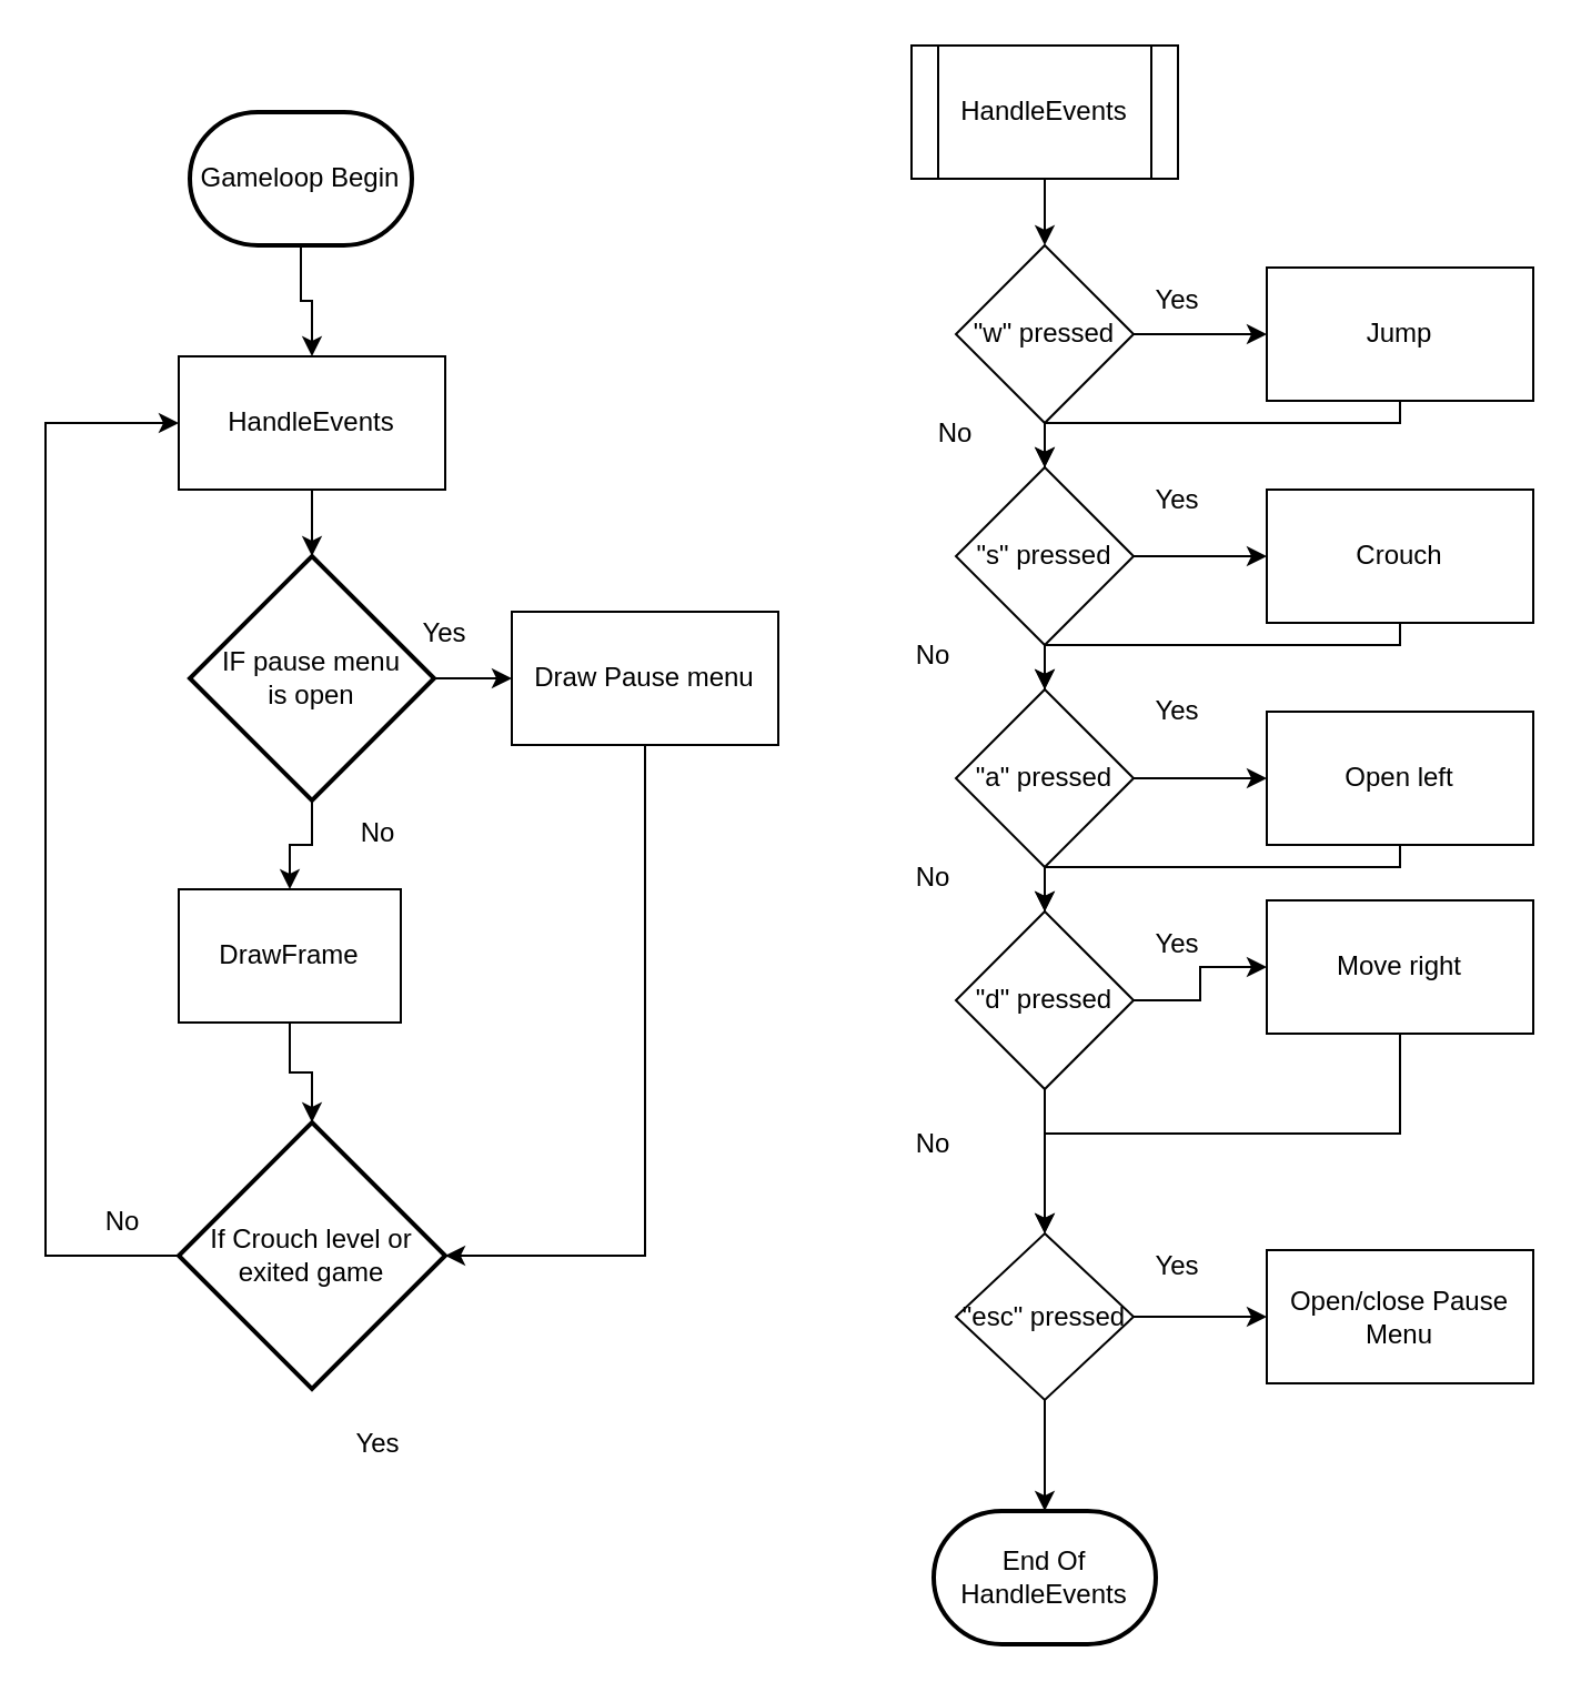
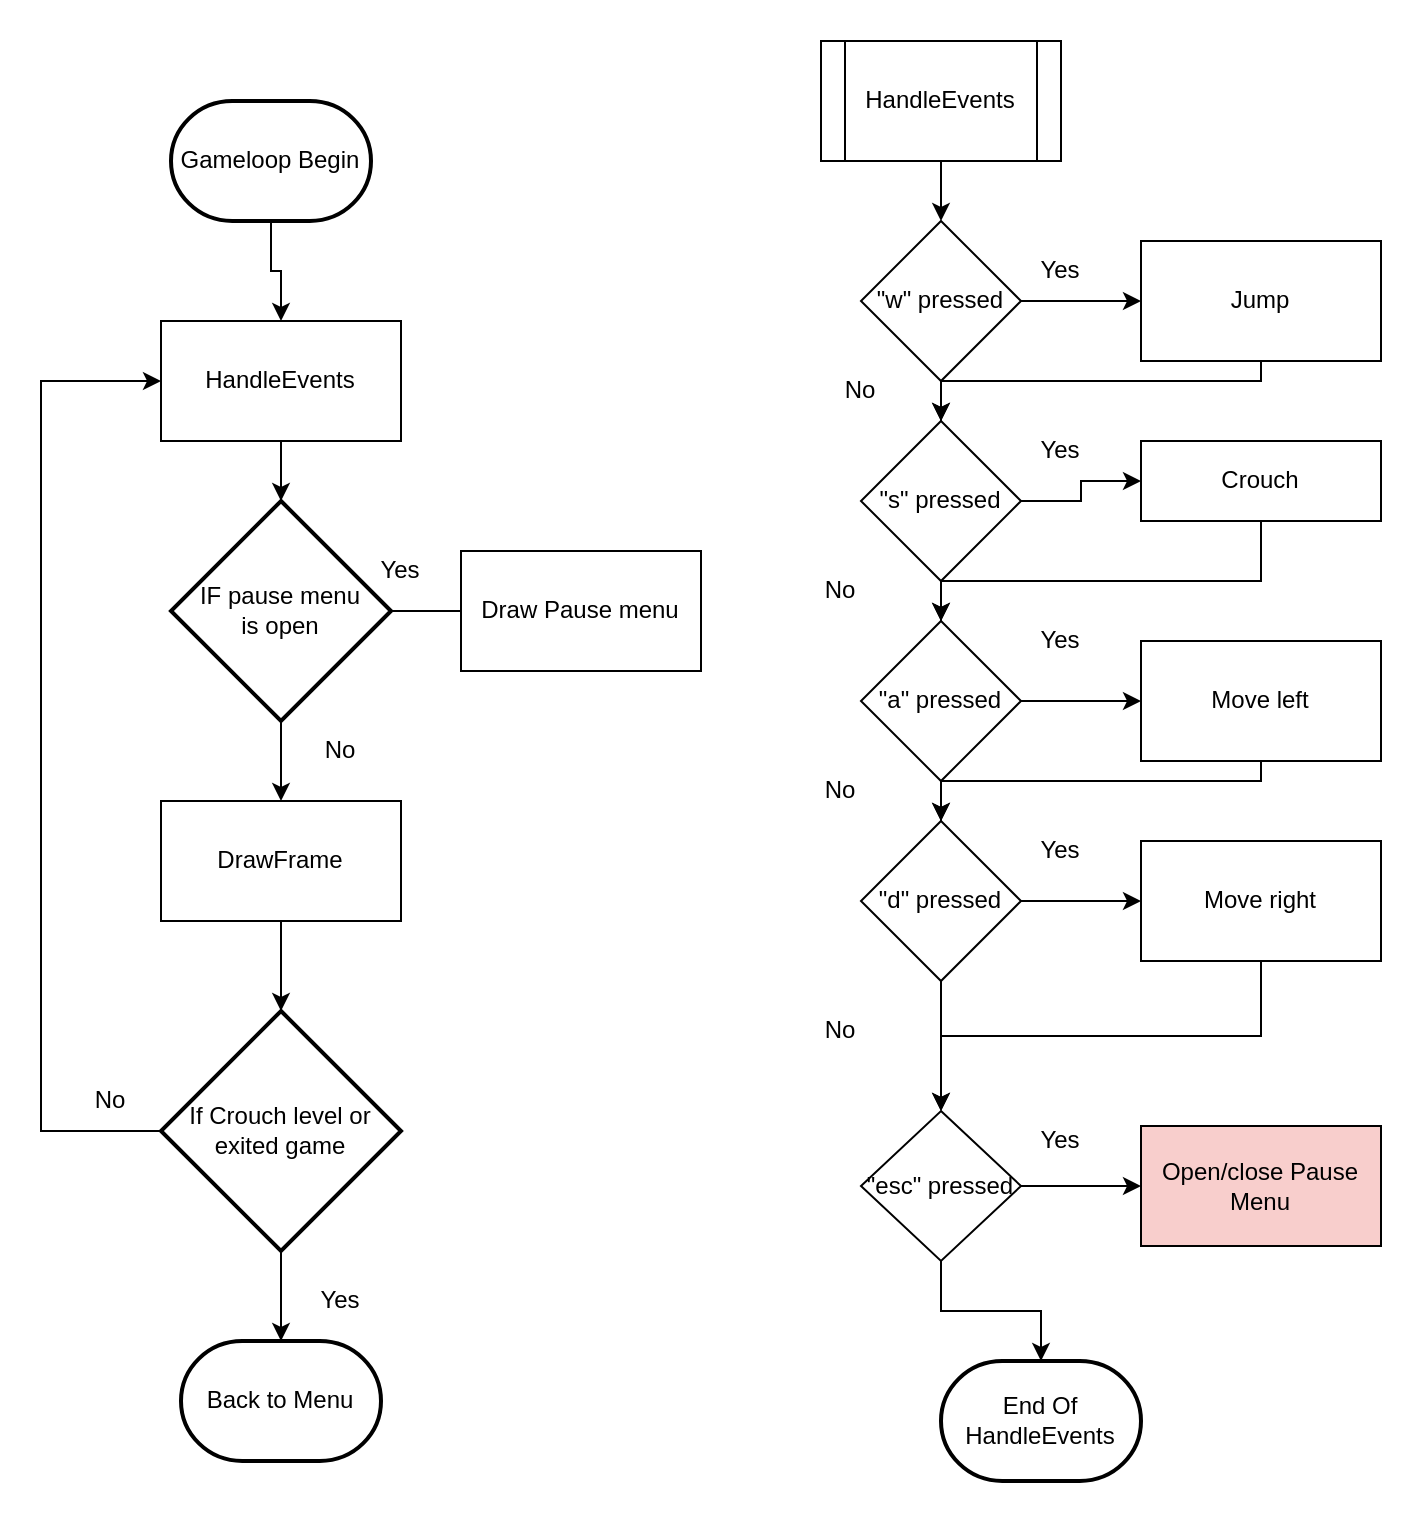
  <mxCell id="0" />
  <mxCell id="1" parent="0" />
  <mxCell id="2" value="" style="edgeStyle=orthogonalEdgeStyle;rounded=0;orthogonalLoop=1;jettySize=auto;html=1;" edge="1" parent="1" source="3" target="6"><mxGeometry relative="1" as="geometry" /></mxCell>
  <mxCell id="3" value="&lt;span style=&quot;&quot;&gt;HandleEvents&lt;/span&gt;" style="shape=process;whiteSpace=wrap;html=1;backgroundOutline=1;" vertex="1" parent="1"><mxGeometry x="410" y="20" width="120" height="60" as="geometry" /></mxCell>
  <mxCell id="4" value="" style="edgeStyle=orthogonalEdgeStyle;rounded=0;orthogonalLoop=1;jettySize=auto;html=1;" edge="1" parent="1" source="6" target="8"><mxGeometry relative="1" as="geometry" /></mxCell>
  <mxCell id="5" value="" style="edgeStyle=orthogonalEdgeStyle;rounded=0;orthogonalLoop=1;jettySize=auto;html=1;" edge="1" parent="1" source="6" target="11"><mxGeometry relative="1" as="geometry" /></mxCell>
  <mxCell id="6" value="&quot;w&quot; pressed" style="rhombus;whiteSpace=wrap;html=1;" vertex="1" parent="1"><mxGeometry x="430" y="110" width="80" height="80" as="geometry" /></mxCell>
  <mxCell id="7" style="edgeStyle=orthogonalEdgeStyle;rounded=0;orthogonalLoop=1;jettySize=auto;html=1;exitX=0.5;exitY=1;exitDx=0;exitDy=0;entryX=0.5;entryY=0;entryDx=0;entryDy=0;" edge="1" parent="1" source="8" target="11"><mxGeometry relative="1" as="geometry"><Array as="points"><mxPoint x="630" y="190" /><mxPoint x="470" y="190" /></Array></mxGeometry></mxCell>
  <mxCell id="8" value="Jump" style="whiteSpace=wrap;html=1;" vertex="1" parent="1"><mxGeometry x="570" y="120" width="120" height="60" as="geometry" /></mxCell>
  <mxCell id="9" value="" style="edgeStyle=orthogonalEdgeStyle;rounded=0;orthogonalLoop=1;jettySize=auto;html=1;" edge="1" parent="1" source="11" target="13"><mxGeometry relative="1" as="geometry" /></mxCell>
  <mxCell id="10" value="" style="edgeStyle=orthogonalEdgeStyle;rounded=0;orthogonalLoop=1;jettySize=auto;html=1;" edge="1" parent="1" source="11" target="16"><mxGeometry relative="1" as="geometry" /></mxCell>
  <mxCell id="11" value="&quot;s&quot; pressed" style="rhombus;whiteSpace=wrap;html=1;" vertex="1" parent="1"><mxGeometry x="430" y="210" width="80" height="80" as="geometry" /></mxCell>
  <mxCell id="12" style="edgeStyle=orthogonalEdgeStyle;rounded=0;orthogonalLoop=1;jettySize=auto;html=1;exitX=0.5;exitY=1;exitDx=0;exitDy=0;" edge="1" parent="1" source="13"><mxGeometry relative="1" as="geometry"><mxPoint x="470" y="310" as="targetPoint" /><Array as="points"><mxPoint x="630" y="290" /><mxPoint x="470" y="290" /></Array></mxGeometry></mxCell>
- <mxCell id="13" value="Crouch" style="whiteSpace=wrap;html=1;" vertex="1" parent="1"><mxGeometry x="570" y="220" width="120" height="60" as="geometry" /></mxCell>
+ <mxCell id="13" value="Crouch" style="whiteSpace=wrap;html=1;" vertex="1" parent="1"><mxGeometry x="570" y="220" width="120" height="40" as="geometry" /></mxCell>
  <mxCell id="14" value="" style="edgeStyle=orthogonalEdgeStyle;rounded=0;orthogonalLoop=1;jettySize=auto;html=1;" edge="1" parent="1" source="16" target="18"><mxGeometry relative="1" as="geometry" /></mxCell>
  <mxCell id="15" value="" style="edgeStyle=orthogonalEdgeStyle;rounded=0;orthogonalLoop=1;jettySize=auto;html=1;" edge="1" parent="1" source="16" target="21"><mxGeometry relative="1" as="geometry" /></mxCell>
  <mxCell id="16" value="&quot;a&quot; pressed" style="rhombus;whiteSpace=wrap;html=1;" vertex="1" parent="1"><mxGeometry x="430" y="310" width="80" height="80" as="geometry" /></mxCell>
  <mxCell id="17" style="edgeStyle=orthogonalEdgeStyle;rounded=0;orthogonalLoop=1;jettySize=auto;html=1;exitX=0.5;exitY=1;exitDx=0;exitDy=0;" edge="1" parent="1" source="18"><mxGeometry relative="1" as="geometry"><mxPoint x="470" y="410" as="targetPoint" /><Array as="points"><mxPoint x="630" y="390" /><mxPoint x="470" y="390" /></Array></mxGeometry></mxCell>
- <mxCell id="18" value="Open left" style="whiteSpace=wrap;html=1;" vertex="1" parent="1"><mxGeometry x="570" y="320" width="120" height="60" as="geometry" /></mxCell>
+ <mxCell id="18" value="Move left" style="whiteSpace=wrap;html=1;" vertex="1" parent="1"><mxGeometry x="570" y="320" width="120" height="60" as="geometry" /></mxCell>
  <mxCell id="19" value="" style="edgeStyle=orthogonalEdgeStyle;rounded=0;orthogonalLoop=1;jettySize=auto;html=1;" edge="1" parent="1" source="21" target="23"><mxGeometry relative="1" as="geometry" /></mxCell>
  <mxCell id="20" value="" style="edgeStyle=orthogonalEdgeStyle;rounded=0;orthogonalLoop=1;jettySize=auto;html=1;" edge="1" parent="1" source="21" target="26"><mxGeometry relative="1" as="geometry" /></mxCell>
  <mxCell id="21" value="&quot;d&quot; pressed" style="rhombus;whiteSpace=wrap;html=1;" vertex="1" parent="1"><mxGeometry x="430" y="410" width="80" height="80" as="geometry" /></mxCell>
  <mxCell id="22" style="edgeStyle=orthogonalEdgeStyle;rounded=0;orthogonalLoop=1;jettySize=auto;html=1;exitX=0.5;exitY=1;exitDx=0;exitDy=0;entryX=0.5;entryY=0;entryDx=0;entryDy=0;" edge="1" parent="1" source="23" target="26"><mxGeometry relative="1" as="geometry" /></mxCell>
- <mxCell id="23" value="Move right" style="whiteSpace=wrap;html=1;" vertex="1" parent="1"><mxGeometry x="570" y="405" width="120" height="60" as="geometry" /></mxCell>
+ <mxCell id="23" value="Move right" style="whiteSpace=wrap;html=1;" vertex="1" parent="1"><mxGeometry x="570" y="420" width="120" height="60" as="geometry" /></mxCell>
  <mxCell id="24" value="" style="edgeStyle=orthogonalEdgeStyle;rounded=0;orthogonalLoop=1;jettySize=auto;html=1;" edge="1" parent="1" source="26" target="27"><mxGeometry relative="1" as="geometry" /></mxCell>
  <mxCell id="25" style="edgeStyle=orthogonalEdgeStyle;rounded=0;orthogonalLoop=1;jettySize=auto;html=1;entryX=0.5;entryY=0;entryDx=0;entryDy=0;entryPerimeter=0;" edge="1" parent="1" source="26" target="56"><mxGeometry relative="1" as="geometry" /></mxCell>
  <mxCell id="26" value="&quot;esc&quot; pressed" style="rhombus;whiteSpace=wrap;html=1;" vertex="1" parent="1"><mxGeometry x="430" y="555" width="80" height="75" as="geometry" /></mxCell>
- <mxCell id="27" value="Open/close Pause Menu" style="whiteSpace=wrap;html=1;" vertex="1" parent="1"><mxGeometry x="570" y="562.5" width="120" height="60" as="geometry" /></mxCell>
+ <mxCell id="27" value="Open/close Pause Menu" style="whiteSpace=wrap;html=1;fillColor=#f8cecc;" vertex="1" parent="1"><mxGeometry x="570" y="562.5" width="120" height="60" as="geometry" /></mxCell>
  <mxCell id="28" value="" style="edgeStyle=orthogonalEdgeStyle;rounded=0;orthogonalLoop=1;jettySize=auto;html=1;" edge="1" parent="1" source="29" target="36"><mxGeometry relative="1" as="geometry"><mxPoint x="10" y="240" as="targetPoint" /></mxGeometry></mxCell>
  <mxCell id="29" value="HandleEvents" style="rounded=0;whiteSpace=wrap;html=1;" vertex="1" parent="1"><mxGeometry x="80" y="160" width="120" height="60" as="geometry" /></mxCell>
- <mxCell id="30" style="edgeStyle=orthogonalEdgeStyle;rounded=0;orthogonalLoop=1;jettySize=auto;html=1;exitX=0.5;exitY=1;exitDx=0;exitDy=0;entryX=1;entryY=0.5;entryDx=0;entryDy=0;entryPerimeter=0;" edge="1" parent="1" source="31" target="41"><mxGeometry relative="1" as="geometry" /></mxCell>
  <mxCell id="31" value="Draw Pause menu" style="rounded=0;whiteSpace=wrap;html=1;" vertex="1" parent="1"><mxGeometry x="230" y="275" width="120" height="60" as="geometry" /></mxCell>
  <mxCell id="32" style="edgeStyle=orthogonalEdgeStyle;rounded=0;orthogonalLoop=1;jettySize=auto;html=1;exitX=0.5;exitY=1;exitDx=0;exitDy=0;entryX=0.5;entryY=0;entryDx=0;entryDy=0;entryPerimeter=0;" edge="1" parent="1" source="33" target="41"><mxGeometry relative="1" as="geometry" /></mxCell>
- <mxCell id="33" value="DrawFrame" style="rounded=0;whiteSpace=wrap;html=1;" vertex="1" parent="1"><mxGeometry x="80" y="400" width="100" height="60" as="geometry" /></mxCell>
- <mxCell id="34" style="edgeStyle=orthogonalEdgeStyle;rounded=0;orthogonalLoop=1;jettySize=auto;html=1;exitX=1;exitY=0.5;exitDx=0;exitDy=0;exitPerimeter=0;entryX=0;entryY=0.5;entryDx=0;entryDy=0;" edge="1" parent="1" source="36" target="31"><mxGeometry relative="1" as="geometry" /></mxCell>
+ <mxCell id="33" value="DrawFrame" style="rounded=0;whiteSpace=wrap;html=1;" vertex="1" parent="1"><mxGeometry x="80" y="400" width="120" height="60" as="geometry" /></mxCell>
+ <mxCell id="34" style="edgeStyle=orthogonalEdgeStyle;rounded=0;orthogonalLoop=1;jettySize=auto;html=1;exitX=1;exitY=0.5;exitDx=0;exitDy=0;exitPerimeter=0;entryX=0;entryY=0.5;entryDx=0;entryDy=0;endArrow=none;" edge="1" parent="1" source="36" target="31"><mxGeometry relative="1" as="geometry" /></mxCell>
  <mxCell id="35" style="edgeStyle=orthogonalEdgeStyle;rounded=0;orthogonalLoop=1;jettySize=auto;html=1;exitX=0.5;exitY=1;exitDx=0;exitDy=0;exitPerimeter=0;entryX=0.5;entryY=0;entryDx=0;entryDy=0;" edge="1" parent="1" source="36" target="33"><mxGeometry relative="1" as="geometry" /></mxCell>
  <mxCell id="36" value="&lt;span style=&quot;&quot;&gt;IF pause menu&lt;/span&gt;&lt;br style=&quot;&quot;&gt;&lt;span style=&quot;&quot;&gt;is open&lt;/span&gt;" style="strokeWidth=2;html=1;shape=mxgraph.flowchart.decision;whiteSpace=wrap;" vertex="1" parent="1"><mxGeometry x="85" y="250" width="110" height="110" as="geometry" /></mxCell>
  <mxCell id="37" style="edgeStyle=orthogonalEdgeStyle;rounded=0;orthogonalLoop=1;jettySize=auto;html=1;exitX=0.5;exitY=1;exitDx=0;exitDy=0;exitPerimeter=0;entryX=0.5;entryY=0;entryDx=0;entryDy=0;" edge="1" parent="1" source="38" target="29"><mxGeometry relative="1" as="geometry" /></mxCell>
  <mxCell id="38" value="&lt;span style=&quot;&quot;&gt;Gameloop Begin&lt;/span&gt;" style="strokeWidth=2;html=1;shape=mxgraph.flowchart.terminator;whiteSpace=wrap;" vertex="1" parent="1"><mxGeometry x="85" y="50" width="100" height="60" as="geometry" /></mxCell>
+ <mxCell id="39" style="edgeStyle=orthogonalEdgeStyle;rounded=0;orthogonalLoop=1;jettySize=auto;html=1;entryX=0.5;entryY=0;entryDx=0;entryDy=0;entryPerimeter=0;" edge="1" parent="1" source="41" target="42"><mxGeometry relative="1" as="geometry" /></mxCell>
  <mxCell id="40" style="edgeStyle=orthogonalEdgeStyle;rounded=0;orthogonalLoop=1;jettySize=auto;html=1;exitX=0;exitY=0.5;exitDx=0;exitDy=0;exitPerimeter=0;entryX=0;entryY=0.5;entryDx=0;entryDy=0;" edge="1" parent="1" source="41" target="29"><mxGeometry relative="1" as="geometry"><Array as="points"><mxPoint x="20" y="565" /><mxPoint x="20" y="190" /></Array></mxGeometry></mxCell>
  <mxCell id="41" value="If Crouch level or exited game" style="strokeWidth=2;html=1;shape=mxgraph.flowchart.decision;whiteSpace=wrap;" vertex="1" parent="1"><mxGeometry x="80" y="505" width="120" height="120" as="geometry" /></mxCell>
+ <mxCell id="42" value="Back to Menu" style="strokeWidth=2;html=1;shape=mxgraph.flowchart.terminator;whiteSpace=wrap;" vertex="1" parent="1"><mxGeometry x="90" y="670" width="100" height="60" as="geometry" /></mxCell>
  <mxCell id="43" value="Yes" style="text;html=1;strokeColor=none;fillColor=none;align=center;verticalAlign=middle;whiteSpace=wrap;rounded=0;" vertex="1" parent="1"><mxGeometry x="170" y="270" width="60" height="30" as="geometry" /></mxCell>
  <mxCell id="44" value="Yes" style="text;html=1;strokeColor=none;fillColor=none;align=center;verticalAlign=middle;whiteSpace=wrap;rounded=0;" vertex="1" parent="1"><mxGeometry x="140" y="635" width="60" height="30" as="geometry" /></mxCell>
  <mxCell id="45" value="Yes" style="text;html=1;strokeColor=none;fillColor=none;align=center;verticalAlign=middle;whiteSpace=wrap;rounded=0;" vertex="1" parent="1"><mxGeometry x="500" y="120" width="60" height="30" as="geometry" /></mxCell>
  <mxCell id="46" value="Yes" style="text;html=1;strokeColor=none;fillColor=none;align=center;verticalAlign=middle;whiteSpace=wrap;rounded=0;" vertex="1" parent="1"><mxGeometry x="500" y="210" width="60" height="30" as="geometry" /></mxCell>
  <mxCell id="47" value="Yes" style="text;html=1;strokeColor=none;fillColor=none;align=center;verticalAlign=middle;whiteSpace=wrap;rounded=0;" vertex="1" parent="1"><mxGeometry x="500" y="305" width="60" height="30" as="geometry" /></mxCell>
  <mxCell id="48" value="Yes" style="text;html=1;strokeColor=none;fillColor=none;align=center;verticalAlign=middle;whiteSpace=wrap;rounded=0;" vertex="1" parent="1"><mxGeometry x="500" y="410" width="60" height="30" as="geometry" /></mxCell>
  <mxCell id="49" value="Yes" style="text;html=1;strokeColor=none;fillColor=none;align=center;verticalAlign=middle;whiteSpace=wrap;rounded=0;" vertex="1" parent="1"><mxGeometry x="500" y="555" width="60" height="30" as="geometry" /></mxCell>
  <mxCell id="50" value="No" style="text;html=1;strokeColor=none;fillColor=none;align=center;verticalAlign=middle;whiteSpace=wrap;rounded=0;" vertex="1" parent="1"><mxGeometry x="140" y="360" width="60" height="30" as="geometry" /></mxCell>
  <mxCell id="51" value="No" style="text;html=1;strokeColor=none;fillColor=none;align=center;verticalAlign=middle;whiteSpace=wrap;rounded=0;" vertex="1" parent="1"><mxGeometry x="25" y="535" width="60" height="30" as="geometry" /></mxCell>
  <mxCell id="52" value="No" style="text;html=1;strokeColor=none;fillColor=none;align=center;verticalAlign=middle;whiteSpace=wrap;rounded=0;" vertex="1" parent="1"><mxGeometry x="400" y="180" width="60" height="30" as="geometry" /></mxCell>
  <mxCell id="53" value="No" style="text;html=1;strokeColor=none;fillColor=none;align=center;verticalAlign=middle;whiteSpace=wrap;rounded=0;" vertex="1" parent="1"><mxGeometry x="390" y="280" width="60" height="30" as="geometry" /></mxCell>
  <mxCell id="54" value="No" style="text;html=1;strokeColor=none;fillColor=none;align=center;verticalAlign=middle;whiteSpace=wrap;rounded=0;" vertex="1" parent="1"><mxGeometry x="390" y="380" width="60" height="30" as="geometry" /></mxCell>
  <mxCell id="55" value="No" style="text;html=1;strokeColor=none;fillColor=none;align=center;verticalAlign=middle;whiteSpace=wrap;rounded=0;" vertex="1" parent="1"><mxGeometry x="390" y="500" width="60" height="30" as="geometry" /></mxCell>
- <mxCell id="56" value="End Of HandleEvents" style="strokeWidth=2;html=1;shape=mxgraph.flowchart.terminator;whiteSpace=wrap;" vertex="1" parent="1"><mxGeometry x="420" y="680" width="100" height="60" as="geometry" /></mxCell>
+ <mxCell id="56" value="End Of HandleEvents" style="strokeWidth=2;html=1;shape=mxgraph.flowchart.terminator;whiteSpace=wrap;" vertex="1" parent="1"><mxGeometry x="470" y="680" width="100" height="60" as="geometry" /></mxCell>
